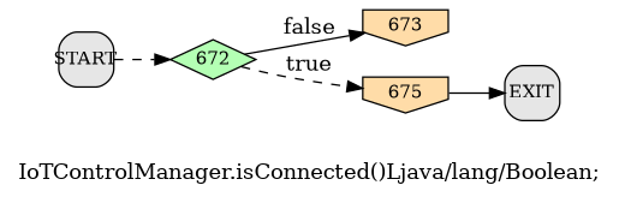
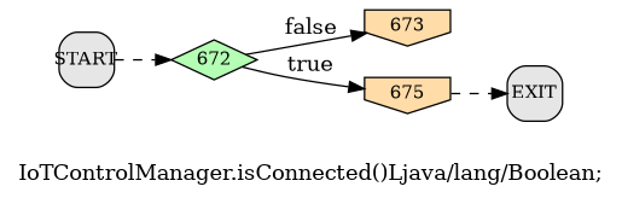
  digraph {
    label="IoTControlManager.isConnected()Ljava/lang/Boolean;"
    rankdir=LR
    node [fillcolor="#FFDCA8" fixedsize=true fontsize=12 shape=invhouse style=filled]
    edge [style=solid]
    n1 [fillcolor="#B4FFB4" height=0.36 label=672 shape=diamond width=0.78]
    n2 [height=0.36 label=673 width=0.78]
    n3 [height=0.36 label=675 width=0.78]
    n4 [fillcolor="#E6E6E6" height=0.5 label=EXIT shape=box style="filled, rounded" width=0.5]
    n5 [fillcolor="#E6E6E6" height=0.5 label=START shape=box style="filled, rounded" width=0.5]
    n1 -> n2 [label=false]
-   n1 -> n3 [label=true style=dashed]
-   n3 -> n4
+   n1 -> n3 [label=true]
+   n3 -> n4 [style=dashed]
    n5 -> n1 [style=dashed]
  }
